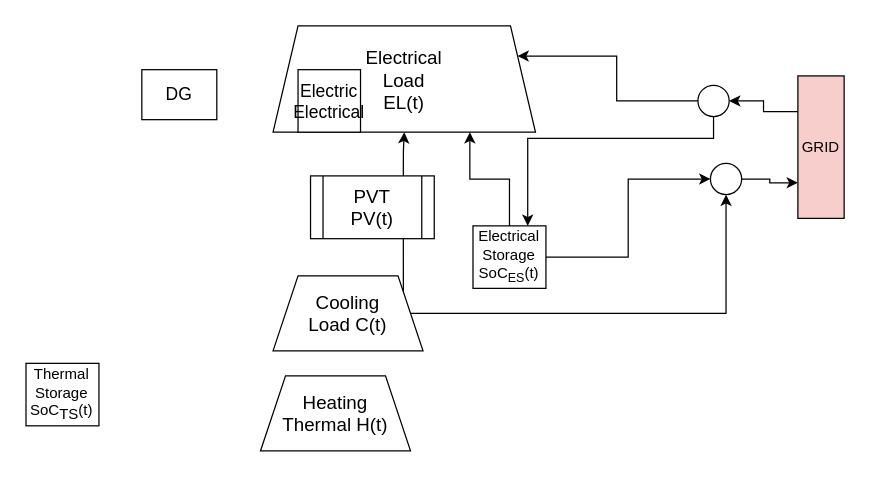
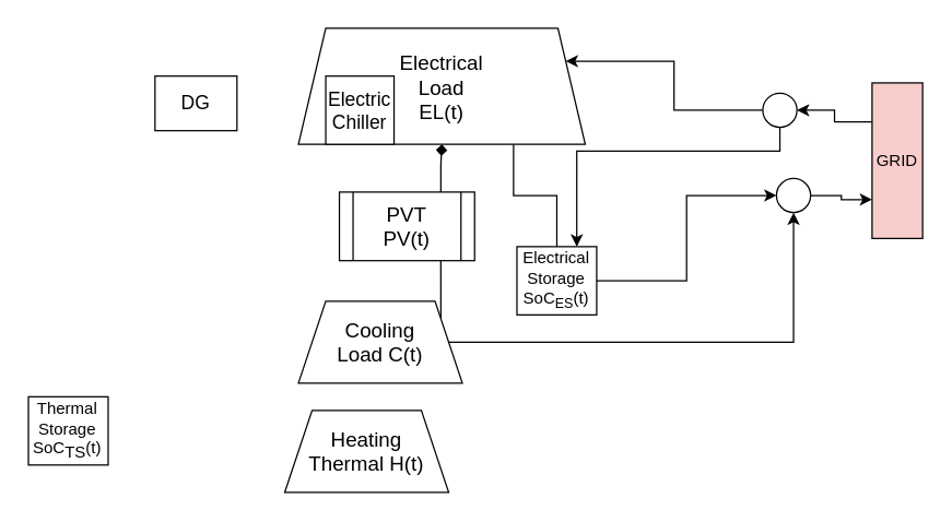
  <mxCell id="0" />
  <mxCell id="1" parent="0" />
- <mxCell id="2" style="edgeStyle=orthogonalEdgeStyle;rounded=0;orthogonalLoop=1;jettySize=auto;html=1;exitX=0.75;exitY=0;exitDx=0;exitDy=0;" edge="1" parent="1" source="4" target="6"><mxGeometry relative="1" as="geometry" /></mxCell>
+ <mxCell id="2" style="edgeStyle=orthogonalEdgeStyle;rounded=0;orthogonalLoop=1;jettySize=auto;html=1;exitX=0.75;exitY=0;exitDx=0;exitDy=0;endArrow=diamond;" edge="1" parent="1" source="4" target="6"><mxGeometry relative="1" as="geometry" /></mxCell>
  <mxCell id="3" style="edgeStyle=orthogonalEdgeStyle;rounded=0;orthogonalLoop=1;jettySize=auto;html=1;exitX=0.75;exitY=1;exitDx=0;exitDy=0;entryX=0.5;entryY=1;entryDx=0;entryDy=0;" edge="1" parent="1" source="4" target="14"><mxGeometry relative="1" as="geometry"><Array as="points"><mxPoint x="322" y="250" /><mxPoint x="581" y="250" /></Array></mxGeometry></mxCell>
  <mxCell id="4" value="PVT&lt;br&gt;PV(t)" style="shape=process;whiteSpace=wrap;html=1;backgroundOutline=1;fontSize=15;" vertex="1" parent="1"><mxGeometry x="248" y="140" width="99" height="50.25" as="geometry" /></mxCell>
  <mxCell id="5" value="DG" style="rounded=0;whiteSpace=wrap;html=1;fontSize=14;" vertex="1" parent="1"><mxGeometry x="113" y="55" width="60" height="40" as="geometry" /></mxCell>
  <mxCell id="6" value="Electrical &lt;br&gt;Load&lt;br&gt;EL(t)" style="shape=trapezoid;perimeter=trapezoidPerimeter;whiteSpace=wrap;html=1;fixedSize=1;fontSize=15;" vertex="1" parent="1"><mxGeometry x="218" y="20" width="210" height="85" as="geometry" /></mxCell>
- <mxCell id="7" value="Electric&lt;br&gt;Electrical" style="whiteSpace=wrap;html=1;aspect=fixed;fontSize=14;" vertex="1" parent="1"><mxGeometry x="238" y="55" width="50" height="50" as="geometry" /></mxCell>
+ <mxCell id="7" value="Electric&lt;br&gt;Chiller" style="whiteSpace=wrap;html=1;aspect=fixed;fontSize=14;" vertex="1" parent="1"><mxGeometry x="238" y="55" width="50" height="50" as="geometry" /></mxCell>
  <mxCell id="8" style="edgeStyle=orthogonalEdgeStyle;rounded=0;orthogonalLoop=1;jettySize=auto;html=1;exitX=0;exitY=0.25;exitDx=0;exitDy=0;entryX=1;entryY=0.5;entryDx=0;entryDy=0;" edge="1" parent="1" source="9" target="12"><mxGeometry relative="1" as="geometry" /></mxCell>
  <mxCell id="9" value="GRID" style="rounded=0;whiteSpace=wrap;html=1;fontSize=12;fillColor=#f8cecc;" vertex="1" parent="1"><mxGeometry x="638" y="60" width="37" height="114" as="geometry" /></mxCell>
  <mxCell id="10" style="edgeStyle=orthogonalEdgeStyle;rounded=0;orthogonalLoop=1;jettySize=auto;html=1;entryX=1;entryY=0.25;entryDx=0;entryDy=0;" edge="1" parent="1" source="12" target="6"><mxGeometry relative="1" as="geometry" /></mxCell>
  <mxCell id="11" style="edgeStyle=orthogonalEdgeStyle;rounded=0;orthogonalLoop=1;jettySize=auto;html=1;exitX=0.5;exitY=1;exitDx=0;exitDy=0;entryX=0.75;entryY=0;entryDx=0;entryDy=0;" edge="1" parent="1" source="12" target="18"><mxGeometry relative="1" as="geometry"><mxPoint x="480.5" y="120" as="targetPoint" /><Array as="points"><mxPoint x="571" y="110" /><mxPoint x="422" y="110" /></Array></mxGeometry></mxCell>
  <mxCell id="12" value="" style="ellipse;whiteSpace=wrap;html=1;aspect=fixed;" vertex="1" parent="1"><mxGeometry x="558" y="67.5" width="25" height="25" as="geometry" /></mxCell>
  <mxCell id="13" style="edgeStyle=orthogonalEdgeStyle;rounded=0;orthogonalLoop=1;jettySize=auto;html=1;exitX=1;exitY=0.5;exitDx=0;exitDy=0;entryX=0;entryY=0.75;entryDx=0;entryDy=0;" edge="1" parent="1" source="14" target="9"><mxGeometry relative="1" as="geometry" /></mxCell>
  <mxCell id="14" value="" style="ellipse;whiteSpace=wrap;html=1;aspect=fixed;" vertex="1" parent="1"><mxGeometry x="568" y="130" width="25" height="25" as="geometry" /></mxCell>
  <mxCell id="15" value="Cooling&lt;br&gt;Load C(t)" style="shape=trapezoid;perimeter=trapezoidPerimeter;whiteSpace=wrap;html=1;fixedSize=1;fontSize=15;" vertex="1" parent="1"><mxGeometry x="218" y="220" width="120" height="60" as="geometry" /></mxCell>
  <mxCell id="16" value="Thermal Storage&lt;br style=&quot;font-size: 12px;&quot;&gt;SoC&lt;sub style=&quot;font-size: 12px;&quot;&gt;TS&lt;/sub&gt;(t)" style="rounded=0;whiteSpace=wrap;html=1;fontSize=12;" vertex="1" parent="1"><mxGeometry x="20.31" y="290" width="58.38" height="50" as="geometry" /></mxCell>
- <mxCell id="17" style="edgeStyle=orthogonalEdgeStyle;rounded=0;orthogonalLoop=1;jettySize=auto;html=1;entryX=0.75;entryY=1;entryDx=0;entryDy=0;" edge="1" parent="1" source="18" target="6"><mxGeometry relative="1" as="geometry" /></mxCell>
+ <mxCell id="17" style="edgeStyle=orthogonalEdgeStyle;rounded=0;orthogonalLoop=1;jettySize=auto;html=1;entryX=0.75;entryY=1;entryDx=0;entryDy=0;endArrow=none;" edge="1" parent="1" source="18" target="6"><mxGeometry relative="1" as="geometry" /></mxCell>
  <mxCell id="18" value="Electrical Storage&lt;br&gt;SoC&lt;sub&gt;ES&lt;/sub&gt;(t)" style="rounded=0;whiteSpace=wrap;html=1;" vertex="1" parent="1"><mxGeometry x="378" y="180" width="58.38" height="50" as="geometry" /></mxCell>
  <mxCell id="19" value="Heating&lt;br&gt;Thermal H(t)" style="shape=trapezoid;perimeter=trapezoidPerimeter;whiteSpace=wrap;html=1;fixedSize=1;fontSize=15;" vertex="1" parent="1"><mxGeometry x="208" y="300" width="120" height="60" as="geometry" /></mxCell>
  <mxCell id="20" style="edgeStyle=orthogonalEdgeStyle;rounded=0;orthogonalLoop=1;jettySize=auto;html=1;exitX=1;exitY=0.5;exitDx=0;exitDy=0;entryX=0;entryY=0.5;entryDx=0;entryDy=0;" edge="1" parent="1" source="18" target="14"><mxGeometry relative="1" as="geometry"><mxPoint x="493" y="177.75" as="sourcePoint" /></mxGeometry></mxCell>
